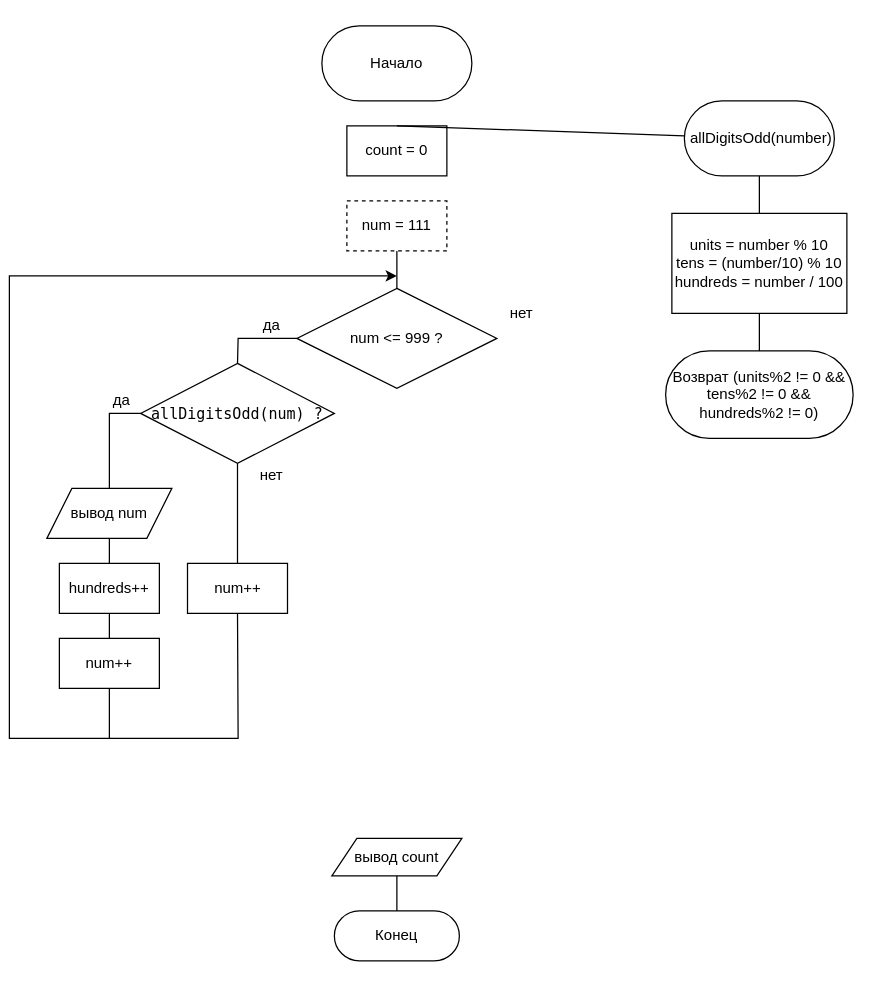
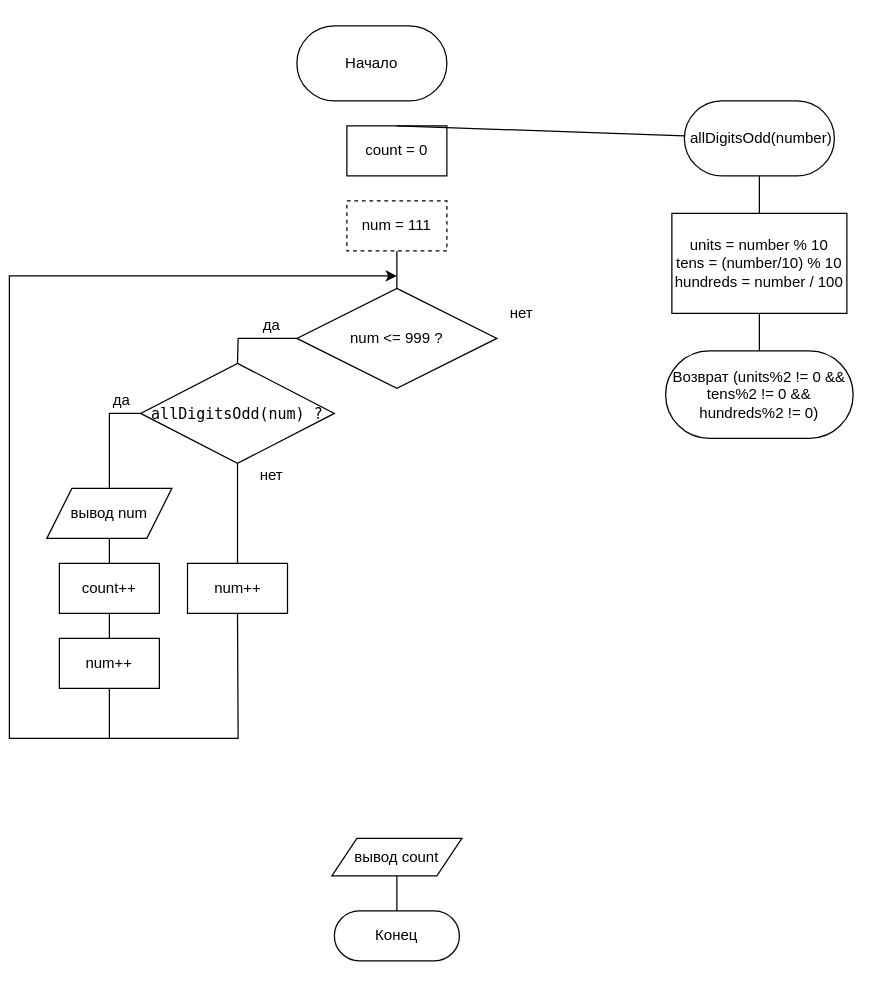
  <mxCell id="0" />
  <mxCell id="1" parent="0" />
- <mxCell id="2" value="&lt;font style=&quot;color: rgb(0, 0, 0);&quot;&gt;Начало&lt;/font&gt;" style="rounded=1;whiteSpace=wrap;html=1;fillColor=#ffffff;strokeColor=#000000;fontColor=#000000;arcSize=50;" parent="1" vertex="1"><mxGeometry x="240" y="20" width="120" height="60" as="geometry" /></mxCell>
+ <mxCell id="2" value="&lt;font style=&quot;color: rgb(0, 0, 0);&quot;&gt;Начало&lt;/font&gt;" style="rounded=1;whiteSpace=wrap;html=1;fillColor=#ffffff;strokeColor=#000000;fontColor=#000000;arcSize=50;" parent="1" vertex="1"><mxGeometry x="220" y="20" width="120" height="60" as="geometry" /></mxCell>
  <mxCell id="3" value="count = 0" style="rounded=0;whiteSpace=wrap;html=1;fillColor=#ffffff;strokeColor=#000000;fontColor=#000000;" parent="1" vertex="1"><mxGeometry x="260" y="100" width="80" height="40" as="geometry" /></mxCell>
  <mxCell id="4" value="num = 111" style="rounded=0;whiteSpace=wrap;html=1;fillColor=#ffffff;strokeColor=#000000;fontColor=#000000;dashed=1;" parent="1" vertex="1"><mxGeometry x="260" y="160" width="80" height="40" as="geometry" /></mxCell>
  <mxCell id="5" value="&lt;font style=&quot;color: rgb(0, 0, 0);&quot;&gt;Конец&lt;/font&gt;" style="rounded=1;whiteSpace=wrap;html=1;fillColor=#ffffff;strokeColor=#000000;fontColor=#000000;arcSize=50;" parent="1" vertex="1"><mxGeometry x="250" y="728" width="100" height="40" as="geometry" /></mxCell>
  <mxCell id="6" value="units = number % 10&#10;tens = (number/10) % 10&#10;hundreds = number / 100" style="rounded=0;whiteSpace=wrap;html=1;fillColor=#ffffff;strokeColor=#000000;fontColor=#000000;" parent="1" vertex="1"><mxGeometry x="520" y="170" width="140" height="80" as="geometry" /></mxCell>
  <mxCell id="7" value="" style="endArrow=none;html=1;rounded=0;strokeColor=#000000;align=center;verticalAlign=middle;fontFamily=Helvetica;fontSize=12;fontColor=default;labelBackgroundColor=default;entryX=0.5;entryY=1;entryDx=0;entryDy=0;" parent="1" target="26" edge="1"><mxGeometry width="50" height="50" relative="1" as="geometry"><mxPoint x="70" y="590" as="sourcePoint" /><mxPoint x="180" y="490" as="targetPoint" /><Array as="points"><mxPoint x="173" y="590" /></Array></mxGeometry></mxCell>
  <mxCell id="8" value="&lt;font style=&quot;color: rgb(0, 0, 0);&quot;&gt;вывод count&lt;/font&gt;" style="shape=parallelogram;perimeter=parallelogramPerimeter;whiteSpace=wrap;html=1;fixedSize=1;rounded=0;strokeColor=#000000;align=center;verticalAlign=middle;fontFamily=Helvetica;fontSize=12;fontColor=default;fillColor=#FFFFFF;" parent="1" vertex="1"><mxGeometry x="248" y="670" width="104" height="30" as="geometry" /></mxCell>
  <mxCell id="9" value="" style="endArrow=none;html=1;rounded=0;strokeColor=#000000;align=center;verticalAlign=middle;fontFamily=Helvetica;fontSize=12;fontColor=default;labelBackgroundColor=default;entryX=0.5;entryY=0;entryDx=0;entryDy=0;exitX=0.5;exitY=1;exitDx=0;exitDy=0;" parent="1" source="8" target="5" edge="1"><mxGeometry width="50" height="50" relative="1" as="geometry"><mxPoint x="300" y="710" as="sourcePoint" /><mxPoint x="320" y="720" as="targetPoint" /></mxGeometry></mxCell>
  <mxCell id="10" value="" style="endArrow=none;html=1;rounded=0;strokeColor=#000000;align=center;verticalAlign=middle;fontFamily=Helvetica;fontSize=12;fontColor=default;labelBackgroundColor=default;exitX=0.5;exitY=0;exitDx=0;exitDy=0;" parent="1" source="3" target="31" edge="1"><mxGeometry width="50" height="50" relative="1" as="geometry"><mxPoint x="240" y="170" as="sourcePoint" /><mxPoint x="290" y="120" as="targetPoint" /></mxGeometry></mxCell>
  <mxCell id="11" value="" style="endArrow=none;html=1;rounded=0;strokeColor=#000000;align=center;verticalAlign=middle;fontFamily=Helvetica;fontSize=12;fontColor=default;labelBackgroundColor=default;entryX=0.5;entryY=1;entryDx=0;entryDy=0;exitX=0.5;exitY=0;exitDx=0;exitDy=0;" parent="1" source="15" target="4" edge="1"><mxGeometry width="50" height="50" relative="1" as="geometry"><mxPoint x="300" y="230" as="sourcePoint" /><mxPoint x="290" y="220" as="targetPoint" /></mxGeometry></mxCell>
  <mxCell id="12" value="&lt;font style=&quot;color: rgb(0, 0, 0);&quot;&gt;нет&lt;/font&gt;" style="text;align=center;verticalAlign=middle;rounded=0;fontFamily=Helvetica;fontSize=12;fontColor=default;labelBackgroundColor=none;fillColor=none;labelBorderColor=none;whiteSpace=wrap;html=1;" parent="1" vertex="1"><mxGeometry x="370" y="240" width="60" height="20" as="geometry" /></mxCell>
  <mxCell id="13" value="" style="endArrow=none;html=1;rounded=0;strokeColor=#000000;align=center;verticalAlign=middle;fontFamily=Helvetica;fontSize=12;fontColor=default;labelBackgroundColor=default;entryX=0.5;entryY=1;entryDx=0;entryDy=0;exitX=0.5;exitY=0;exitDx=0;exitDy=0;" parent="1" source="6" target="31" edge="1"><mxGeometry width="50" height="50" relative="1" as="geometry"><mxPoint x="480" y="220" as="sourcePoint" /><mxPoint x="590" y="130" as="targetPoint" /></mxGeometry></mxCell>
  <mxCell id="14" value="" style="endArrow=none;html=1;rounded=0;strokeColor=#000000;align=center;verticalAlign=middle;fontFamily=Helvetica;fontSize=12;fontColor=default;labelBackgroundColor=default;exitX=0.5;exitY=1;exitDx=0;exitDy=0;entryX=0.5;entryY=0;entryDx=0;entryDy=0;" parent="1" source="6" target="32" edge="1"><mxGeometry width="50" height="50" relative="1" as="geometry"><mxPoint x="480" y="220" as="sourcePoint" /><mxPoint x="590" y="290" as="targetPoint" /></mxGeometry></mxCell>
  <mxCell id="15" value="num &amp;lt;= 999 ?" style="rhombus;whiteSpace=wrap;html=1;rounded=0;strokeColor=#000000;align=center;verticalAlign=middle;fontFamily=Helvetica;fontSize=12;fontColor=#000000;labelBackgroundColor=none;fillColor=#FFFFFF;" parent="1" vertex="1"><mxGeometry x="220" y="230" width="160" height="80" as="geometry" /></mxCell>
  <mxCell id="16" value="" style="group" parent="1" vertex="1" connectable="0"><mxGeometry x="40" y="240" width="277.5" height="280" as="geometry" /></mxCell>
- <mxCell id="17" value="hundreds++" style="rounded=0;whiteSpace=wrap;html=1;fillColor=#ffffff;strokeColor=#000000;fontColor=#000000;" parent="16" vertex="1"><mxGeometry x="-10" y="210" width="80" height="40" as="geometry" /></mxCell>
+ <mxCell id="17" value="count++" style="rounded=0;whiteSpace=wrap;html=1;fillColor=#ffffff;strokeColor=#000000;fontColor=#000000;" parent="16" vertex="1"><mxGeometry x="-10" y="210" width="80" height="40" as="geometry" /></mxCell>
  <mxCell id="18" value="&lt;font style=&quot;color: rgb(0, 0, 0);&quot;&gt;вывод num&lt;/font&gt;" style="shape=parallelogram;perimeter=parallelogramPerimeter;whiteSpace=wrap;html=1;fixedSize=1;rounded=0;strokeColor=#000000;align=center;verticalAlign=middle;fontFamily=Helvetica;fontSize=12;fontColor=default;fillColor=#FFFFFF;" parent="16" vertex="1"><mxGeometry x="-20" y="150" width="100" height="40" as="geometry" /></mxCell>
  <mxCell id="19" value="" style="endArrow=none;html=1;rounded=0;strokeColor=#000000;align=center;verticalAlign=middle;fontFamily=Helvetica;fontSize=12;fontColor=default;labelBackgroundColor=default;exitX=0.5;exitY=1;exitDx=0;exitDy=0;entryX=0.5;entryY=0;entryDx=0;entryDy=0;" parent="16" source="18" target="17" edge="1"><mxGeometry width="50" height="50" relative="1" as="geometry"><mxPoint x="170" y="230" as="sourcePoint" /><mxPoint x="220" y="180" as="targetPoint" /></mxGeometry></mxCell>
  <mxCell id="20" value="" style="endArrow=classic;html=1;rounded=0;strokeColor=#000000;align=center;verticalAlign=middle;fontFamily=Helvetica;fontSize=12;fontColor=default;labelBackgroundColor=default;exitX=0.5;exitY=1;exitDx=0;exitDy=0;" parent="16" source="29" edge="1"><mxGeometry width="50" height="50" relative="1" as="geometry"><mxPoint x="50" y="330" as="sourcePoint" /><mxPoint x="260" y="-20" as="targetPoint" /><Array as="points"><mxPoint x="30" y="350" /><mxPoint x="-50" y="350" /><mxPoint x="-50" y="280" /><mxPoint x="-50" y="200" /><mxPoint x="-50" y="-20" /></Array></mxGeometry></mxCell>
  <mxCell id="21" value="&lt;div style=&quot;font-family: &amp;quot;Droid Sans Mono&amp;quot;, &amp;quot;monospace&amp;quot;, monospace; line-height: 22px; white-space: pre;&quot;&gt;&lt;font style=&quot;color: rgb(0, 0, 0);&quot;&gt;allDigitsOdd(num) ?&lt;/font&gt;&lt;/div&gt;" style="rhombus;whiteSpace=wrap;html=1;rounded=0;strokeColor=#000000;align=center;verticalAlign=middle;fontFamily=Helvetica;fontSize=12;fontColor=default;fillColor=#FFFFFF;" parent="16" vertex="1"><mxGeometry x="55" y="50" width="155" height="80" as="geometry" /></mxCell>
  <mxCell id="22" value="&lt;font style=&quot;color: rgb(0, 0, 0);&quot;&gt;да&lt;/font&gt;" style="text;align=center;verticalAlign=middle;rounded=0;fontFamily=Helvetica;fontSize=12;fontColor=default;labelBackgroundColor=none;fillColor=none;labelBorderColor=none;whiteSpace=wrap;html=1;" parent="16" vertex="1"><mxGeometry x="130" y="10" width="60" height="20" as="geometry" /></mxCell>
  <mxCell id="23" value="" style="endArrow=none;html=1;rounded=0;strokeColor=#000000;align=center;verticalAlign=middle;fontFamily=Helvetica;fontSize=12;fontColor=default;labelBackgroundColor=default;exitX=0;exitY=0.5;exitDx=0;exitDy=0;entryX=0.5;entryY=0;entryDx=0;entryDy=0;" parent="16" source="21" target="18" edge="1"><mxGeometry width="50" height="50" relative="1" as="geometry"><mxPoint x="140" y="150" as="sourcePoint" /><mxPoint x="-10" y="90" as="targetPoint" /><Array as="points"><mxPoint x="30" y="90" /></Array></mxGeometry></mxCell>
  <mxCell id="24" value="&lt;font style=&quot;color: rgb(0, 0, 0);&quot;&gt;да&lt;/font&gt;" style="text;align=center;verticalAlign=middle;rounded=0;fontFamily=Helvetica;fontSize=12;fontColor=default;labelBackgroundColor=none;fillColor=none;labelBorderColor=none;whiteSpace=wrap;html=1;" parent="16" vertex="1"><mxGeometry x="10" y="70" width="60" height="20" as="geometry" /></mxCell>
  <mxCell id="25" value="&lt;font style=&quot;color: rgb(0, 0, 0);&quot;&gt;нет&lt;/font&gt;" style="text;align=center;verticalAlign=middle;rounded=0;fontFamily=Helvetica;fontSize=12;fontColor=default;labelBackgroundColor=none;fillColor=none;labelBorderColor=none;whiteSpace=wrap;html=1;" parent="16" vertex="1"><mxGeometry x="130" y="130" width="60" height="20" as="geometry" /></mxCell>
  <mxCell id="26" value="num++" style="rounded=0;whiteSpace=wrap;html=1;fillColor=#ffffff;strokeColor=#000000;fontColor=#000000;" parent="16" vertex="1"><mxGeometry x="92.5" y="210" width="80" height="40" as="geometry" /></mxCell>
  <mxCell id="27" value="" style="endArrow=none;html=1;rounded=0;strokeColor=#000000;align=center;verticalAlign=middle;fontFamily=Helvetica;fontSize=12;fontColor=default;labelBackgroundColor=default;entryX=0.5;entryY=1;entryDx=0;entryDy=0;exitX=0.5;exitY=0;exitDx=0;exitDy=0;" parent="16" source="26" target="21" edge="1"><mxGeometry width="50" height="50" relative="1" as="geometry"><mxPoint x="110" y="200" as="sourcePoint" /><mxPoint x="160" y="150" as="targetPoint" /></mxGeometry></mxCell>
  <mxCell id="28" value="" style="endArrow=none;html=1;rounded=0;strokeColor=#000000;align=center;verticalAlign=middle;fontFamily=Helvetica;fontSize=12;fontColor=default;labelBackgroundColor=default;entryX=0;entryY=0.5;entryDx=0;entryDy=0;exitX=0.5;exitY=0;exitDx=0;exitDy=0;" parent="1" source="21" target="15" edge="1"><mxGeometry width="50" height="50" relative="1" as="geometry"><mxPoint x="150" y="270" as="sourcePoint" /><mxPoint x="240" y="330" as="targetPoint" /><Array as="points"><mxPoint x="173" y="270" /></Array></mxGeometry></mxCell>
  <mxCell id="29" value="num++" style="rounded=0;whiteSpace=wrap;html=1;fillColor=#ffffff;strokeColor=#000000;fontColor=#000000;" parent="1" vertex="1"><mxGeometry x="30" y="510" width="80" height="40" as="geometry" /></mxCell>
  <mxCell id="30" value="" style="endArrow=none;html=1;rounded=0;strokeColor=#000000;align=center;verticalAlign=middle;fontFamily=Helvetica;fontSize=12;fontColor=default;labelBackgroundColor=default;exitX=0.5;exitY=1;exitDx=0;exitDy=0;entryX=0.5;entryY=0;entryDx=0;entryDy=0;" parent="1" source="17" target="29" edge="1"><mxGeometry width="50" height="50" relative="1" as="geometry"><mxPoint x="130" y="450" as="sourcePoint" /><mxPoint x="180" y="400" as="targetPoint" /></mxGeometry></mxCell>
  <mxCell id="31" value="&lt;span style=&quot;color: rgb(0, 0, 0);&quot;&gt;&amp;nbsp;allDigitsOdd(number)&lt;/span&gt;" style="rounded=1;whiteSpace=wrap;html=1;fillColor=#ffffff;strokeColor=#000000;fontColor=#000000;arcSize=50;" vertex="1" parent="1"><mxGeometry x="530" y="80" width="120" height="60" as="geometry" /></mxCell>
  <mxCell id="32" value="Возврат (units%2 != 0 &amp;amp;&amp;amp;&lt;br&gt;tens%2 != 0 &amp;amp;&amp;amp;&lt;br&gt;hundreds%2 != 0)" style="rounded=1;whiteSpace=wrap;html=1;fillColor=#ffffff;strokeColor=#000000;fontColor=#000000;arcSize=50;" vertex="1" parent="1"><mxGeometry x="515" y="280" width="150" height="70" as="geometry" /></mxCell>
